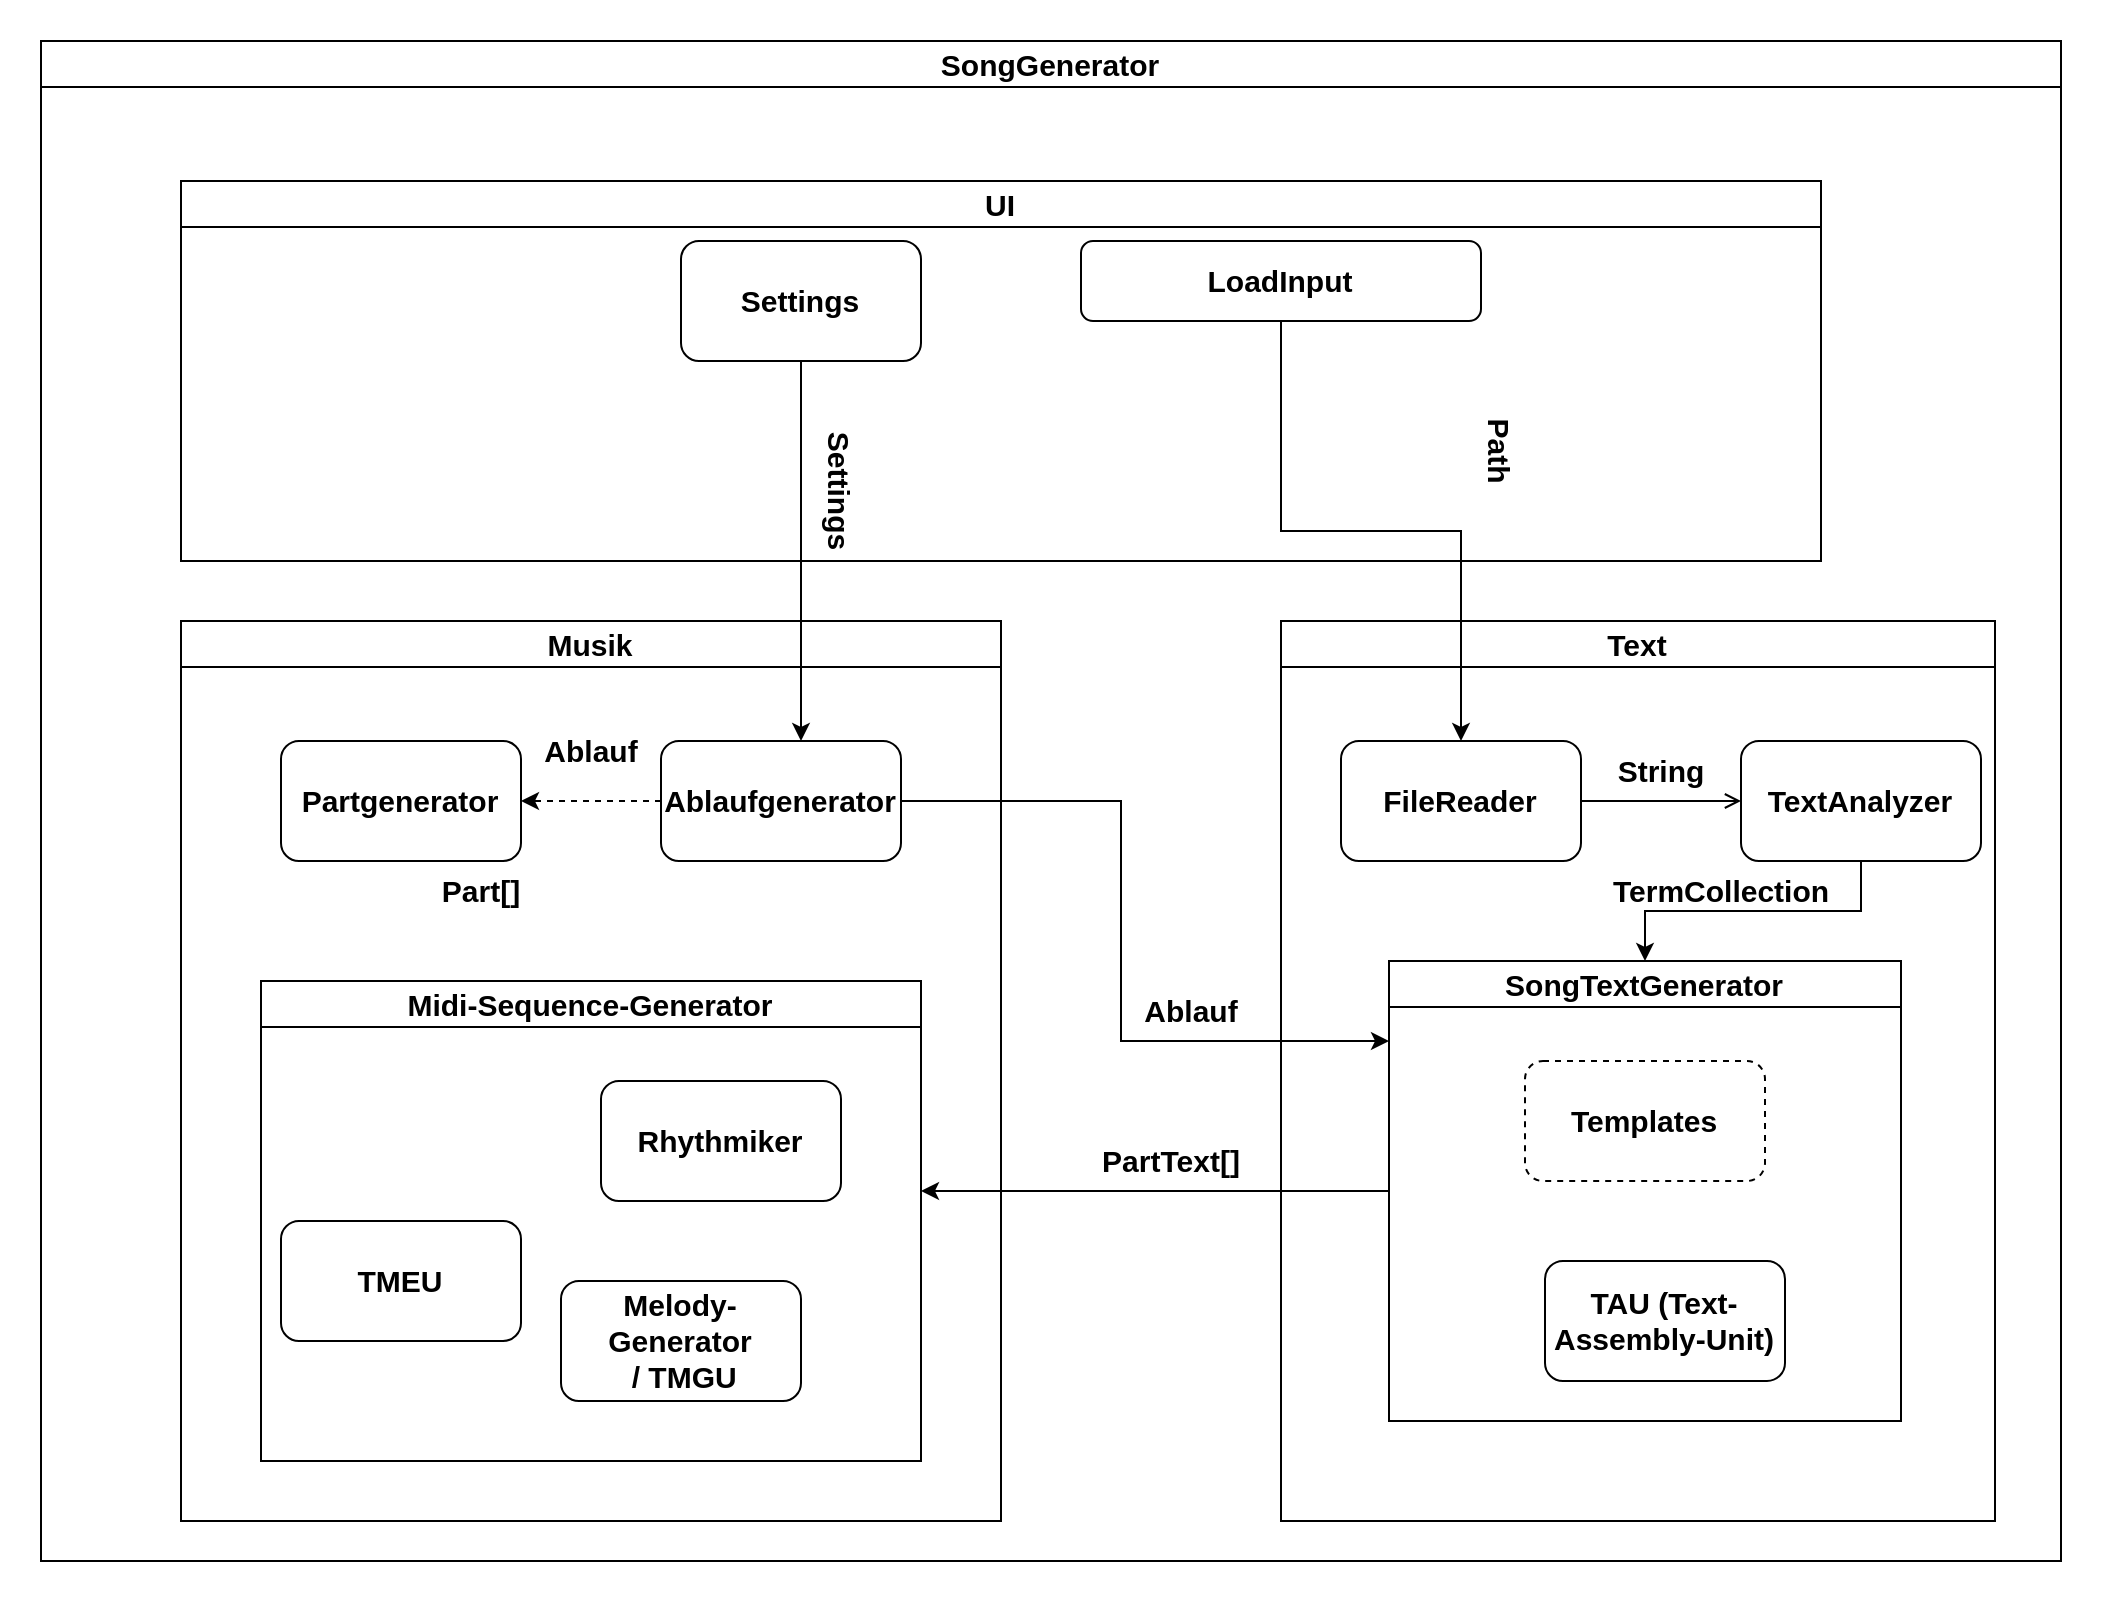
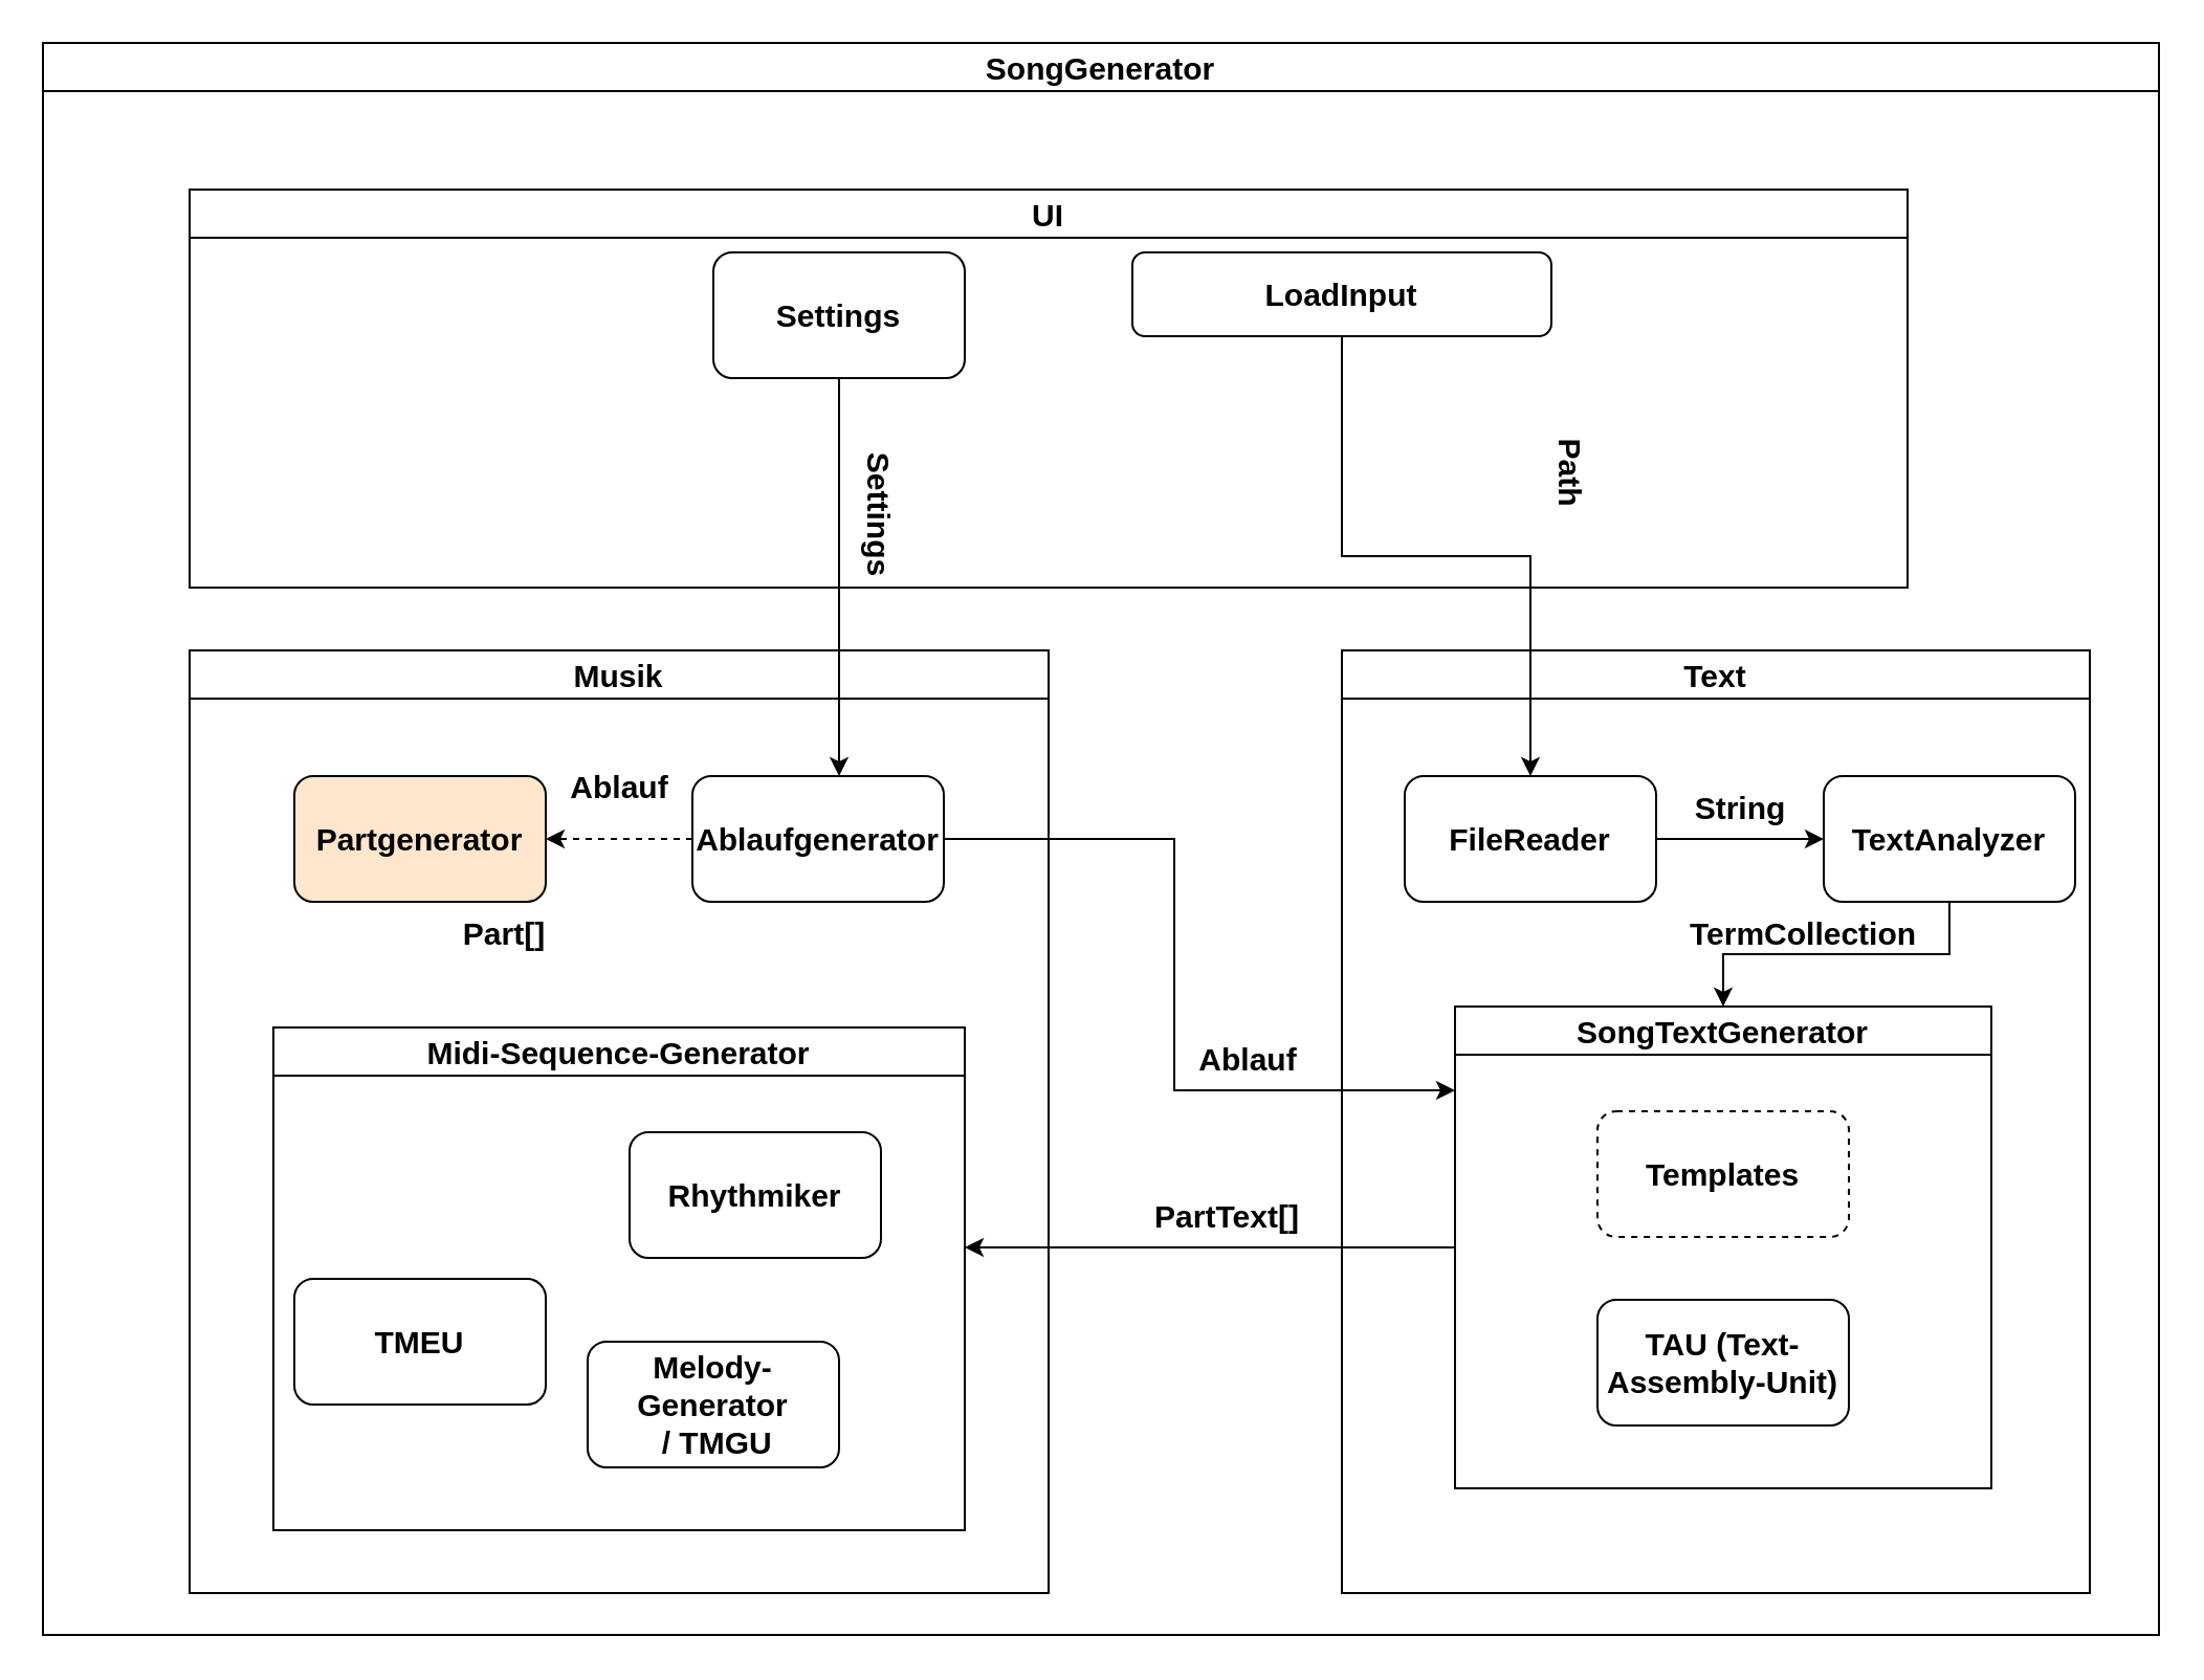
  <mxCell id="0" />
  <mxCell id="1" parent="0" />
  <mxCell id="2" value="SongGenerator" style="swimlane;fontSize=15;" vertex="1" parent="1"><mxGeometry x="20" y="20" width="1010" height="760" as="geometry" /></mxCell>
  <mxCell id="3" value="Musik" style="swimlane;fontSize=15;" vertex="1" parent="2"><mxGeometry x="70" y="290" width="410" height="450" as="geometry" /></mxCell>
  <mxCell id="4" style="edgeStyle=orthogonalEdgeStyle;rounded=0;orthogonalLoop=1;jettySize=auto;html=1;entryX=1;entryY=0.5;entryDx=0;entryDy=0;fontSize=15;dashed=1;" edge="1" parent="3" source="5" target="6"><mxGeometry relative="1" as="geometry" /></mxCell>
  <mxCell id="5" value="&lt;div style=&quot;font-size: 15px;&quot;&gt;&lt;b&gt;&lt;font style=&quot;font-size: 15px;&quot;&gt;Ablaufgenerator&lt;/font&gt;&lt;/b&gt;&lt;/div&gt;" style="rounded=1;whiteSpace=wrap;html=1;" vertex="1" parent="3"><mxGeometry x="240" y="60" width="120" height="60" as="geometry" /></mxCell>
- <mxCell id="6" value="&lt;div style=&quot;font-size: 15px;&quot;&gt;&lt;b&gt;&lt;font style=&quot;font-size: 15px;&quot;&gt;Partgenerator&lt;/font&gt;&lt;/b&gt;&lt;/div&gt;" style="rounded=1;whiteSpace=wrap;html=1;" vertex="1" parent="3"><mxGeometry x="50" y="60" width="120" height="60" as="geometry" /></mxCell>
+ <mxCell id="6" value="&lt;div style=&quot;font-size: 15px;&quot;&gt;&lt;b&gt;&lt;font style=&quot;font-size: 15px;&quot;&gt;Partgenerator&lt;/font&gt;&lt;/b&gt;&lt;/div&gt;" style="rounded=1;whiteSpace=wrap;html=1;fillColor=#ffe6cc;" vertex="1" parent="3"><mxGeometry x="50" y="60" width="120" height="60" as="geometry" /></mxCell>
  <mxCell id="7" value="Midi-Sequence-Generator" style="swimlane;fontSize=15;" vertex="1" parent="3"><mxGeometry x="40" y="180" width="330" height="240" as="geometry" /></mxCell>
  <mxCell id="8" value="&lt;div&gt;&lt;b&gt;Rhythmiker&lt;/b&gt;&lt;/div&gt;" style="rounded=1;whiteSpace=wrap;html=1;fontSize=15;" vertex="1" parent="7"><mxGeometry x="170" y="50" width="120" height="60" as="geometry" /></mxCell>
  <mxCell id="9" value="&lt;div style=&quot;font-size: 15px;&quot;&gt;&lt;b&gt;&lt;font style=&quot;font-size: 15px;&quot;&gt;Melody-Generator&lt;/font&gt;&lt;/b&gt;&lt;/div&gt;&lt;font style=&quot;font-size: 15px;&quot;&gt;&amp;nbsp;&lt;b&gt;/ TMGU&lt;/b&gt;&lt;/font&gt;" style="rounded=1;whiteSpace=wrap;html=1;" vertex="1" parent="7"><mxGeometry x="150" y="150" width="120" height="60" as="geometry" /></mxCell>
  <mxCell id="10" value="&lt;div style=&quot;font-size: 15px;&quot;&gt;&lt;b&gt;&lt;font style=&quot;font-size: 15px;&quot;&gt;TMEU&lt;/font&gt;&lt;/b&gt;&lt;/div&gt;" style="rounded=1;whiteSpace=wrap;html=1;" vertex="1" parent="7"><mxGeometry x="10" y="120" width="120" height="60" as="geometry" /></mxCell>
  <mxCell id="11" value="&lt;b&gt;Ablauf&lt;/b&gt;" style="text;html=1;align=center;verticalAlign=middle;resizable=0;points=[];autosize=1;strokeColor=none;fillColor=none;fontSize=15;rotation=0;" vertex="1" parent="3"><mxGeometry x="170" y="50" width="70" height="30" as="geometry" /></mxCell>
  <mxCell id="12" value="&lt;b&gt;Part[]&lt;/b&gt;" style="text;html=1;align=center;verticalAlign=middle;resizable=0;points=[];autosize=1;strokeColor=none;fillColor=none;fontSize=15;rotation=0;" vertex="1" parent="3"><mxGeometry x="120" y="120" width="60" height="30" as="geometry" /></mxCell>
  <mxCell id="13" value="Text" style="swimlane;fontSize=15;" vertex="1" parent="2"><mxGeometry x="620" y="290" width="357" height="450" as="geometry" /></mxCell>
- <mxCell id="14" style="edgeStyle=orthogonalEdgeStyle;rounded=0;orthogonalLoop=1;jettySize=auto;html=1;fontSize=15;endArrow=open;" edge="1" parent="13" source="15" target="17"><mxGeometry relative="1" as="geometry" /></mxCell>
+ <mxCell id="14" style="edgeStyle=orthogonalEdgeStyle;rounded=0;orthogonalLoop=1;jettySize=auto;html=1;fontSize=15;" edge="1" parent="13" source="15" target="17"><mxGeometry relative="1" as="geometry" /></mxCell>
  <mxCell id="15" value="&lt;font style=&quot;font-size: 15px;&quot;&gt;&lt;b&gt;FileReader&lt;/b&gt;&lt;/font&gt;" style="rounded=1;whiteSpace=wrap;html=1;" vertex="1" parent="13"><mxGeometry x="30" y="60" width="120" height="60" as="geometry" /></mxCell>
  <mxCell id="16" style="edgeStyle=orthogonalEdgeStyle;rounded=0;orthogonalLoop=1;jettySize=auto;html=1;fontSize=15;" edge="1" parent="13" source="17" target="18"><mxGeometry relative="1" as="geometry" /></mxCell>
  <mxCell id="17" value="&lt;font style=&quot;font-size: 15px;&quot;&gt;&lt;b&gt;TextAnalyze&lt;/b&gt;&lt;font style=&quot;font-size: 15px;&quot;&gt;&lt;b&gt;r&lt;/b&gt;&lt;/font&gt;&lt;/font&gt;" style="rounded=1;whiteSpace=wrap;html=1;" vertex="1" parent="13"><mxGeometry x="230" y="60" width="120" height="60" as="geometry" /></mxCell>
  <mxCell id="18" value="SongTextGenerator" style="swimlane;fontSize=15;" vertex="1" parent="13"><mxGeometry x="54" y="170" width="256" height="230" as="geometry" /></mxCell>
  <mxCell id="19" value="&lt;div&gt;&lt;b&gt;Templates&lt;/b&gt;&lt;/div&gt;" style="rounded=1;whiteSpace=wrap;html=1;fontSize=15;dashed=1;" vertex="1" parent="18"><mxGeometry x="68" y="50" width="120" height="60" as="geometry" /></mxCell>
- <mxCell id="20" value="&lt;b&gt;TAU (Text-Assembly-Unit)&lt;br&gt;&lt;/b&gt;" style="rounded=1;whiteSpace=wrap;html=1;fontSize=15;" vertex="1" parent="18"><mxGeometry x="78" y="150" width="120" height="60" as="geometry" /></mxCell>
+ <mxCell id="20" value="&lt;b&gt;TAU (Text-Assembly-Unit)&lt;br&gt;&lt;/b&gt;" style="rounded=1;whiteSpace=wrap;html=1;fontSize=15;" vertex="1" parent="18"><mxGeometry x="68" y="140" width="120" height="60" as="geometry" /></mxCell>
  <mxCell id="21" value="&lt;div&gt;&lt;b&gt;String&lt;/b&gt;&lt;/div&gt;" style="text;html=1;align=center;verticalAlign=middle;resizable=0;points=[];autosize=1;strokeColor=none;fillColor=none;fontSize=15;" vertex="1" parent="13"><mxGeometry x="155" y="60" width="70" height="30" as="geometry" /></mxCell>
  <mxCell id="22" value="&lt;div&gt;&lt;b&gt;TermCollection&lt;/b&gt;&lt;/div&gt;" style="text;html=1;align=center;verticalAlign=middle;resizable=0;points=[];autosize=1;strokeColor=none;fillColor=none;fontSize=15;" vertex="1" parent="13"><mxGeometry x="155" y="120" width="130" height="30" as="geometry" /></mxCell>
  <mxCell id="23" style="edgeStyle=orthogonalEdgeStyle;rounded=0;orthogonalLoop=1;jettySize=auto;html=1;fontSize=15;" edge="1" parent="2" source="5" target="18"><mxGeometry relative="1" as="geometry"><Array as="points"><mxPoint x="540" y="380" /><mxPoint x="540" y="500" /></Array></mxGeometry></mxCell>
  <mxCell id="24" value="UI" style="swimlane;fontSize=15;" vertex="1" parent="2"><mxGeometry x="70" y="70" width="820" height="190" as="geometry" /></mxCell>
  <mxCell id="25" value="&lt;b&gt;LoadInput&lt;/b&gt;" style="rounded=1;whiteSpace=wrap;html=1;fontSize=15;" vertex="1" parent="24"><mxGeometry x="450" y="30" width="200" height="40" as="geometry" /></mxCell>
  <mxCell id="26" value="&lt;b&gt;Settings&lt;/b&gt;" style="rounded=1;whiteSpace=wrap;html=1;fontSize=15;" vertex="1" parent="24"><mxGeometry x="250" y="30" width="120" height="60" as="geometry" /></mxCell>
  <mxCell id="27" value="&lt;b&gt;Path&lt;/b&gt;" style="text;html=1;align=center;verticalAlign=middle;resizable=0;points=[];autosize=1;strokeColor=none;fillColor=none;fontSize=15;rotation=90;" vertex="1" parent="24"><mxGeometry x="630" y="120" width="60" height="30" as="geometry" /></mxCell>
  <mxCell id="28" value="&lt;div&gt;&lt;b&gt;Settings&lt;/b&gt;&lt;/div&gt;" style="text;html=1;align=center;verticalAlign=middle;resizable=0;points=[];autosize=1;strokeColor=none;fillColor=none;fontSize=15;rotation=90;" vertex="1" parent="24"><mxGeometry x="290" y="140" width="80" height="30" as="geometry" /></mxCell>
  <mxCell id="29" style="edgeStyle=orthogonalEdgeStyle;rounded=0;orthogonalLoop=1;jettySize=auto;html=1;fontSize=15;" edge="1" parent="2" source="25" target="15"><mxGeometry relative="1" as="geometry" /></mxCell>
  <mxCell id="30" style="edgeStyle=orthogonalEdgeStyle;rounded=0;orthogonalLoop=1;jettySize=auto;html=1;fontSize=15;" edge="1" parent="2" source="26" target="5"><mxGeometry relative="1" as="geometry"><Array as="points"><mxPoint x="380" y="200" /><mxPoint x="380" y="200" /></Array></mxGeometry></mxCell>
  <mxCell id="31" value="&lt;b&gt;Ablauf&lt;/b&gt;" style="text;html=1;align=center;verticalAlign=middle;resizable=0;points=[];autosize=1;strokeColor=none;fillColor=none;fontSize=15;rotation=0;" vertex="1" parent="2"><mxGeometry x="540" y="470" width="70" height="30" as="geometry" /></mxCell>
  <mxCell id="32" value="&lt;div&gt;&lt;b&gt;PartText[]&lt;/b&gt;&lt;/div&gt;" style="text;html=1;align=center;verticalAlign=middle;resizable=0;points=[];autosize=1;strokeColor=none;fillColor=none;fontSize=15;rotation=0;" vertex="1" parent="2"><mxGeometry x="520" y="545" width="90" height="30" as="geometry" /></mxCell>
  <mxCell id="33" style="edgeStyle=orthogonalEdgeStyle;rounded=0;orthogonalLoop=1;jettySize=auto;html=1;fontSize=15;" edge="1" parent="1" source="18"><mxGeometry relative="1" as="geometry"><mxPoint x="460" y="595" as="targetPoint" /></mxGeometry></mxCell>
